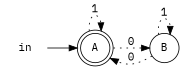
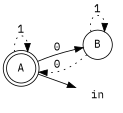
  digraph {
    fontname="IBM Plex Mono"
    rankdir=LR
    node [fontname="IBM Plex Mono"]
    edge [fontname="IBM Plex Mono" style=dotted]
    n1 [label=A shape=doublecircle]
    n2 [label=B shape=circle]
    in [shape=plaintext]
    n1 -> n1 [label=1]
-   n1 -> n2 [label=0]
+   n1 -> n2 [label=0 style=solid]
    n2 -> n1 [label=0]
    n2 -> n2 [label=1]
-   in -> n1 [style=solid]
+   n1 -> in [style=solid]
  }
